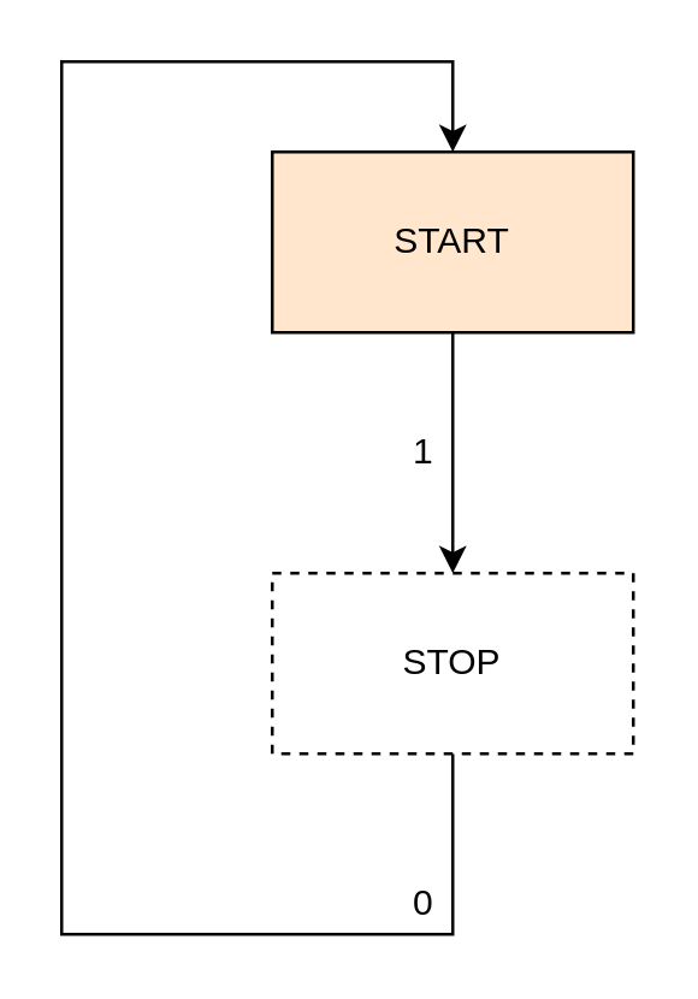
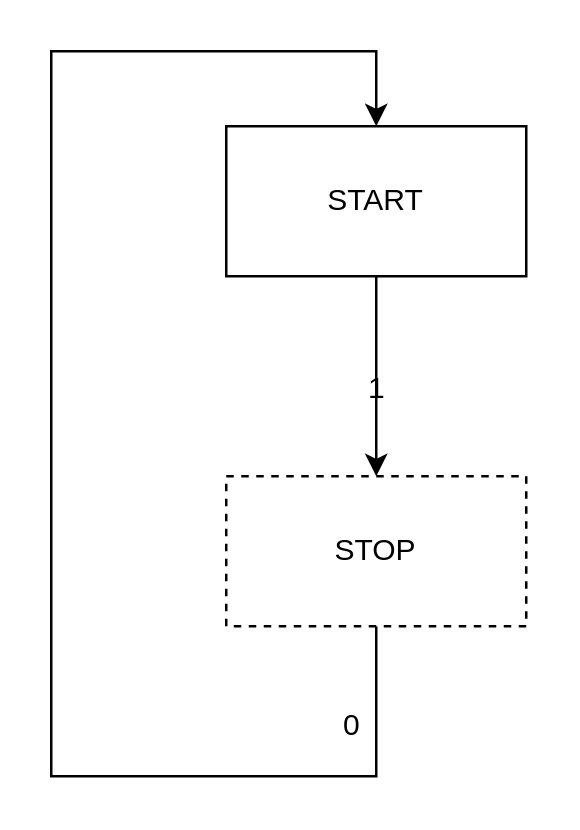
  <mxCell id="0" />
  <mxCell id="1" parent="0" />
  <mxCell id="2" style="edgeStyle=orthogonalEdgeStyle;rounded=0;orthogonalLoop=1;jettySize=auto;html=1;exitX=0.5;exitY=1;exitDx=0;exitDy=0;entryX=0.5;entryY=0;entryDx=0;entryDy=0;" edge="1" parent="1" source="3" target="5"><mxGeometry relative="1" as="geometry"><Array as="points"><mxPoint x="150" y="310" /><mxPoint x="20" y="310" /><mxPoint x="20" y="20" /><mxPoint x="150" y="20" /></Array></mxGeometry></mxCell>
  <mxCell id="3" value="STOP" style="rounded=0;whiteSpace=wrap;html=1;dashed=1;" vertex="1" parent="1"><mxGeometry x="90" y="190" width="120" height="60" as="geometry" /></mxCell>
  <mxCell id="4" style="edgeStyle=orthogonalEdgeStyle;rounded=0;orthogonalLoop=1;jettySize=auto;html=1;exitX=0.5;exitY=1;exitDx=0;exitDy=0;entryX=0.5;entryY=0;entryDx=0;entryDy=0;" edge="1" parent="1" source="5" target="3"><mxGeometry relative="1" as="geometry" /></mxCell>
- <mxCell id="5" value="START" style="rounded=0;whiteSpace=wrap;html=1;fillColor=#ffe6cc;" vertex="1" parent="1"><mxGeometry x="90" y="50" width="120" height="60" as="geometry" /></mxCell>
- <mxCell id="6" value="1" style="text;html=1;align=center;verticalAlign=middle;resizable=0;points=[];autosize=1;" vertex="1" parent="1"><mxGeometry x="130" y="140" width="20" height="20" as="geometry" /></mxCell>
- <mxCell id="7" value="0" style="text;html=1;align=center;verticalAlign=middle;resizable=0;points=[];autosize=1;" vertex="1" parent="1"><mxGeometry x="130" y="290" width="20" height="20" as="geometry" /></mxCell>
+ <mxCell id="5" value="START" style="rounded=0;whiteSpace=wrap;html=1;" vertex="1" parent="1"><mxGeometry x="90" y="50" width="120" height="60" as="geometry" /></mxCell>
+ <mxCell id="6" value="1" style="text;html=1;align=center;verticalAlign=middle;resizable=0;points=[];autosize=1;" vertex="1" parent="1"><mxGeometry x="140" y="145" width="20" height="20" as="geometry" /></mxCell>
+ <mxCell id="7" value="0" style="text;html=1;align=center;verticalAlign=middle;resizable=0;points=[];autosize=1;" vertex="1" parent="1"><mxGeometry x="130" y="280" width="20" height="20" as="geometry" /></mxCell>
